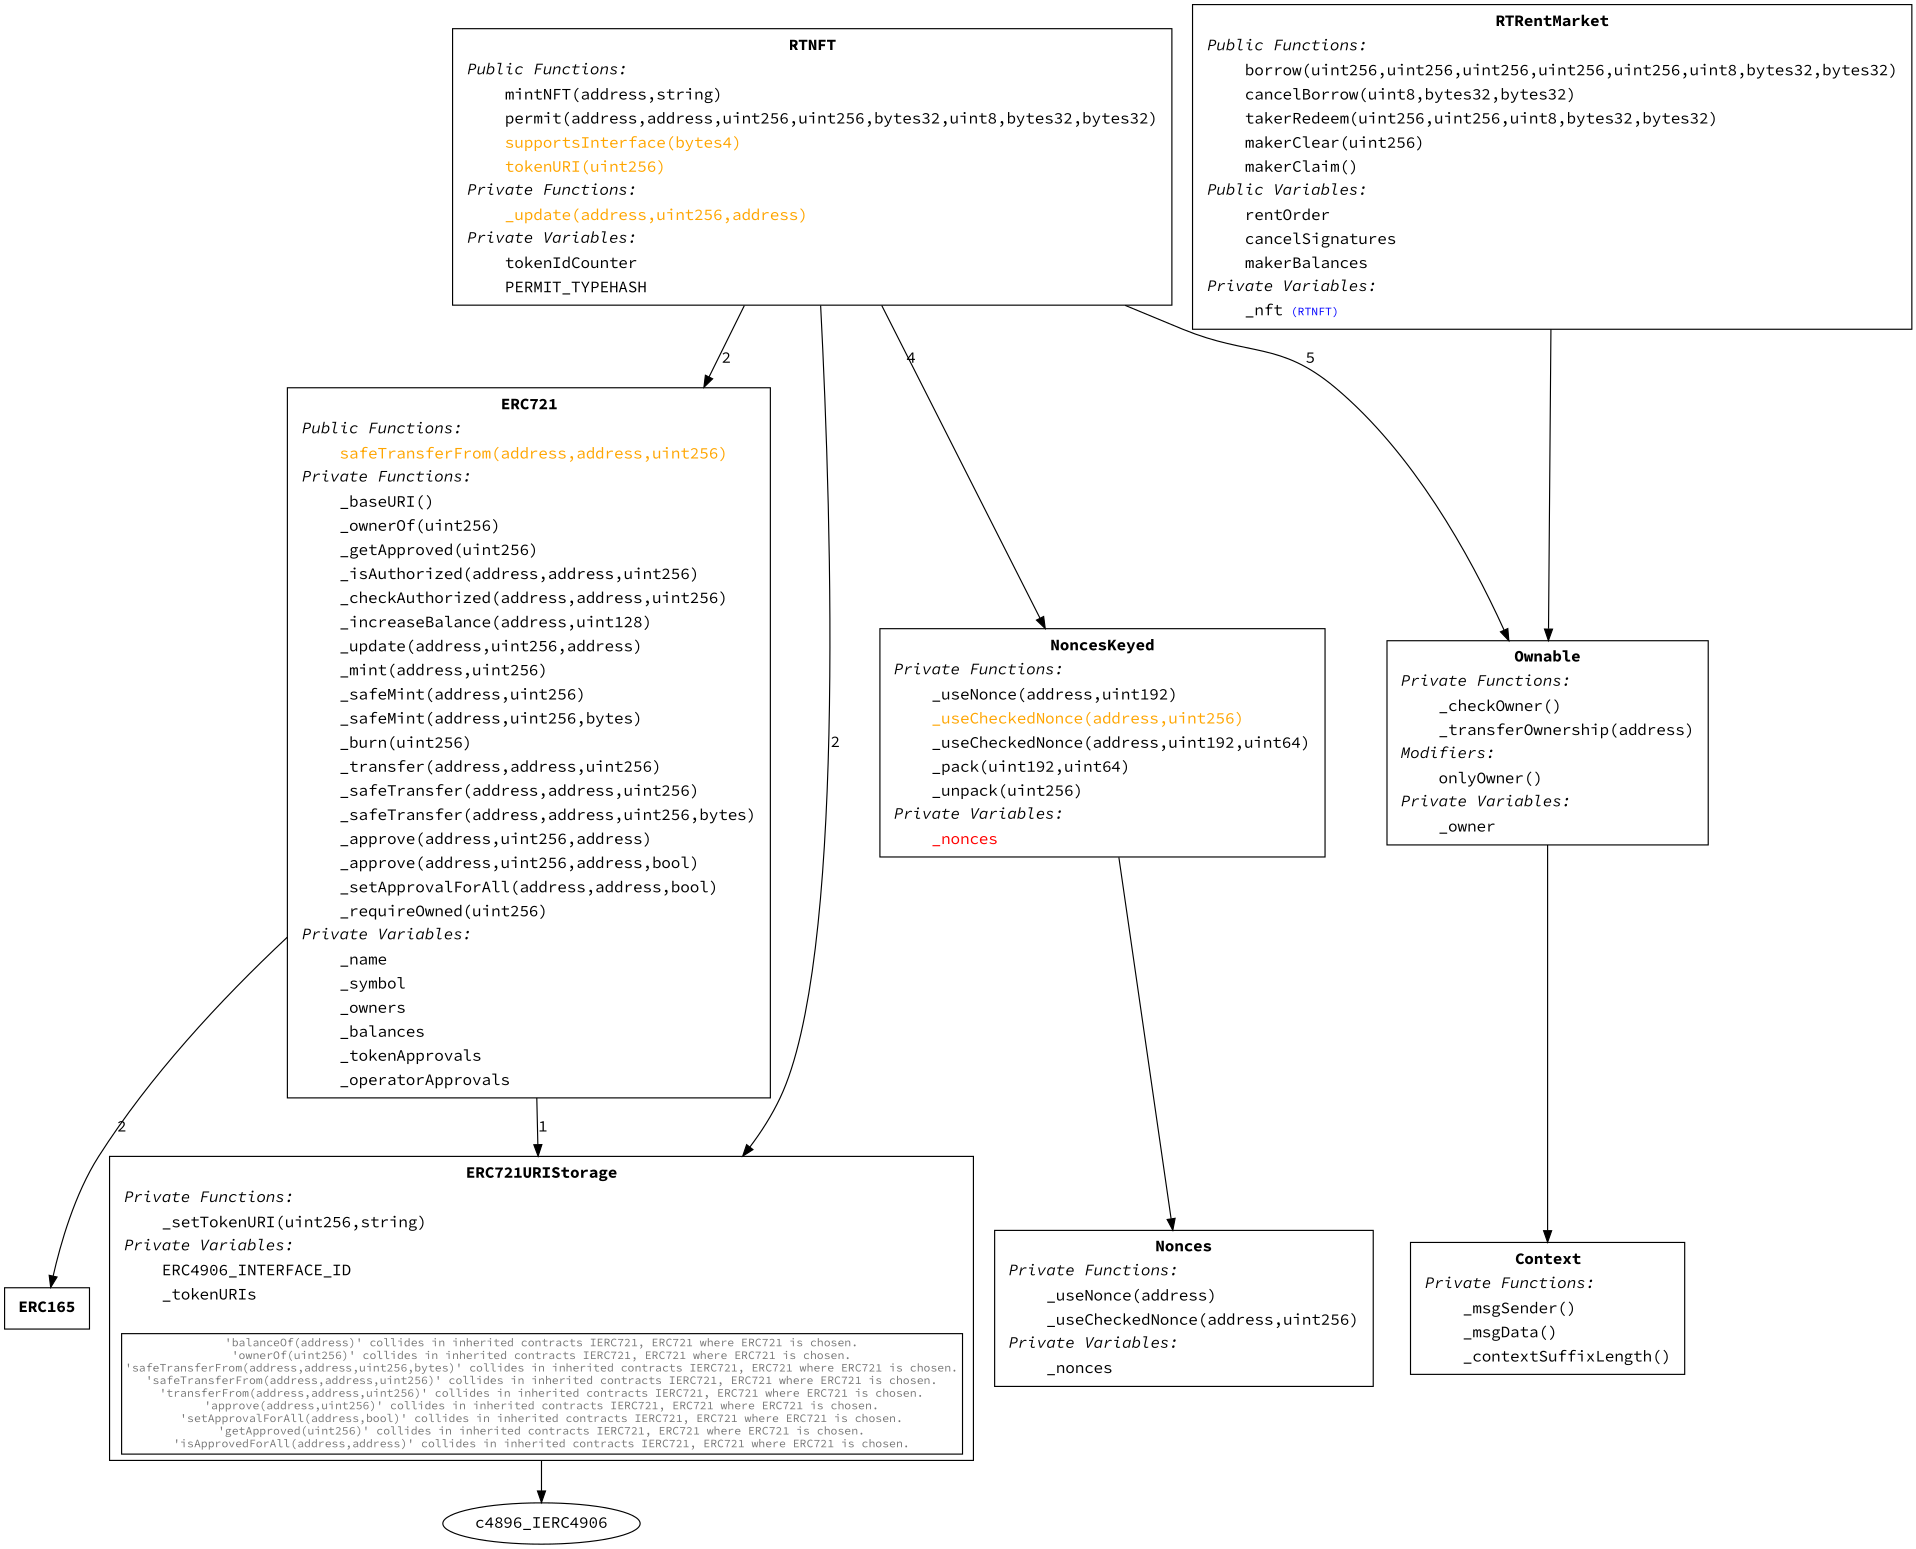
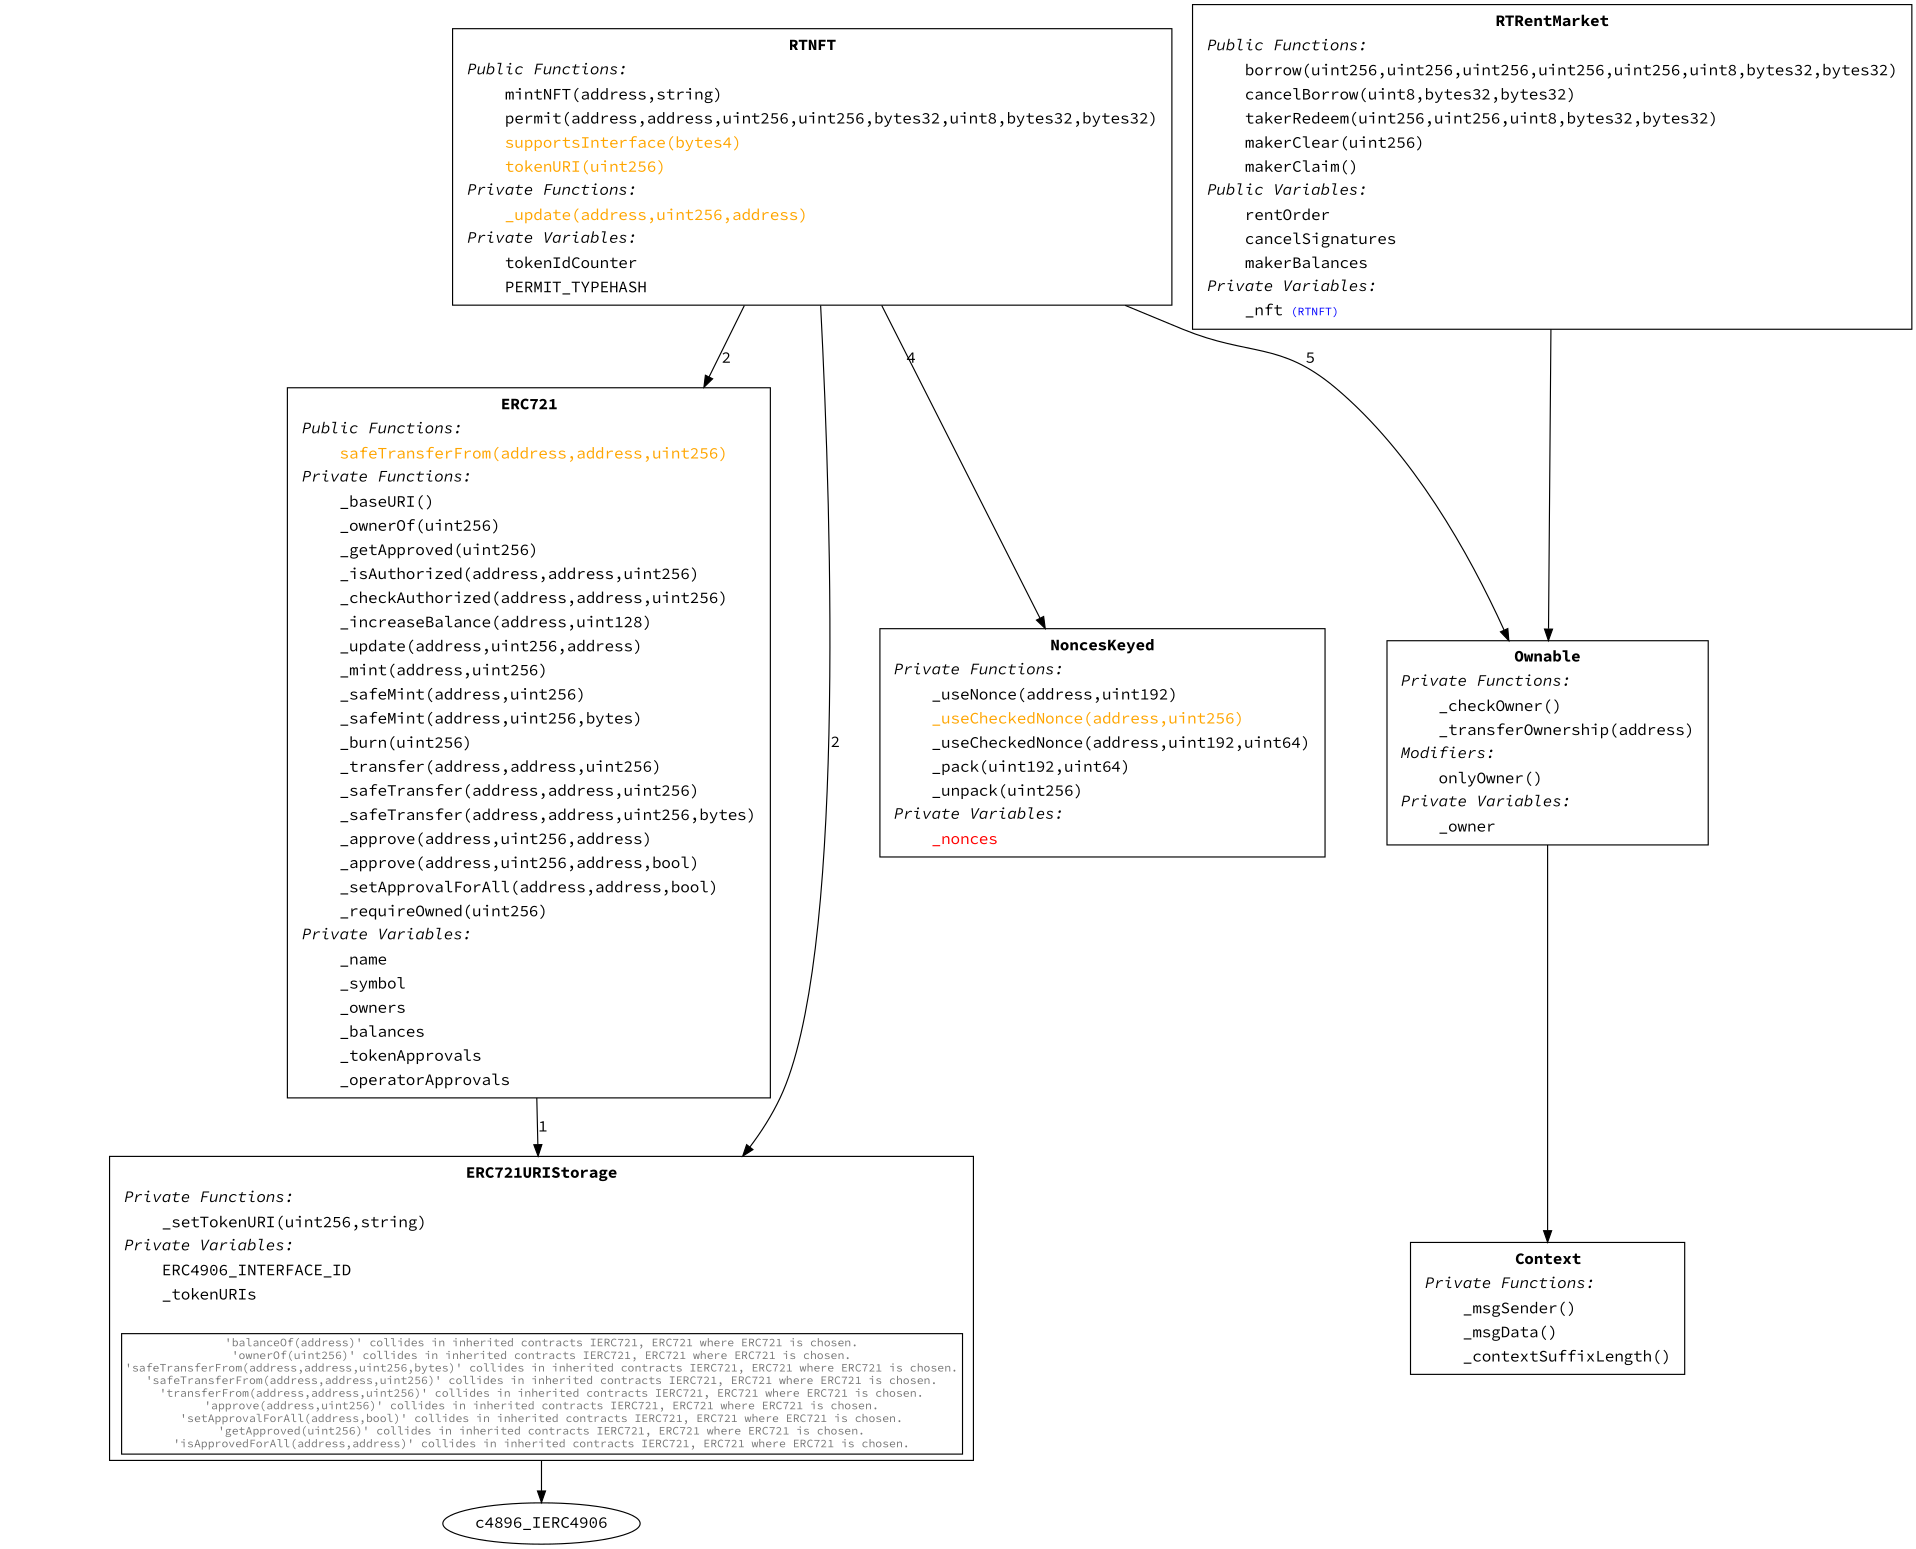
  digraph {
    fontname="Source Code Pro"
    node [fontname="Source Code Pro" shape=box]
    edge [fontname="Source Code Pro"]
    n1 [label=< <TABLE border="0"><TR><TD align="center"><B>Ownable</B></TD></TR><TR><TD align="left"><I>Private Functions:</I></TD></TR><TR><TD align="left">    _checkOwner()</TD></TR><TR><TD align="left">    _transferOwnership(address)</TD></TR><TR><TD align="left"><I>Modifiers:</I></TD></TR><TR><TD align="left">    onlyOwner()</TD></TR><TR><TD align="left"><I>Private Variables:</I></TD></TR><TR><TD align="left">    _owner</TD></TR></TABLE> >]
    n2 [label=< <TABLE border="0"><TR><TD align="center"><B>Context</B></TD></TR><TR><TD align="left"><I>Private Functions:</I></TD></TR><TR><TD align="left">    _msgSender()</TD></TR><TR><TD align="left">    _msgData()</TD></TR><TR><TD align="left">    _contextSuffixLength()</TD></TR></TABLE> >]
    n3 [label=< <TABLE border="0"><TR><TD align="center"><B>ERC721</B></TD></TR><TR><TD align="left"><I>Public Functions:</I></TD></TR><TR><TD align="left"><font color="#FFA500">    safeTransferFrom(address,address,uint256)</font></TD></TR><TR><TD align="left"><I>Private Functions:</I></TD></TR><TR><TD align="left">    _baseURI()</TD></TR><TR><TD align="left">    _ownerOf(uint256)</TD></TR><TR><TD align="left">    _getApproved(uint256)</TD></TR><TR><TD align="left">    _isAuthorized(address,address,uint256)</TD></TR><TR><TD align="left">    _checkAuthorized(address,address,uint256)</TD></TR><TR><TD align="left">    _increaseBalance(address,uint128)</TD></TR><TR><TD align="left">    _update(address,uint256,address)</TD></TR><TR><TD align="left">    _mint(address,uint256)</TD></TR><TR><TD align="left">    _safeMint(address,uint256)</TD></TR><TR><TD align="left">    _safeMint(address,uint256,bytes)</TD></TR><TR><TD align="left">    _burn(uint256)</TD></TR><TR><TD align="left">    _transfer(address,address,uint256)</TD></TR><TR><TD align="left">    _safeTransfer(address,address,uint256)</TD></TR><TR><TD align="left">    _safeTransfer(address,address,uint256,bytes)</TD></TR><TR><TD align="left">    _approve(address,uint256,address)</TD></TR><TR><TD align="left">    _approve(address,uint256,address,bool)</TD></TR><TR><TD align="left">    _setApprovalForAll(address,address,bool)</TD></TR><TR><TD align="left">    _requireOwned(uint256)</TD></TR><TR><TD align="left"><I>Private Variables:</I></TD></TR><TR><TD align="left">    _name</TD></TR><TR><TD align="left">    _symbol</TD></TR><TR><TD align="left">    _owners</TD></TR><TR><TD align="left">    _balances</TD></TR><TR><TD align="left">    _tokenApprovals</TD></TR><TR><TD align="left">    _operatorApprovals</TD></TR></TABLE> >]
-   n4 [label=< <TABLE border="0"><TR><TD align="center"><B>ERC165</B></TD></TR></TABLE> >]
    n5 [label=< <TABLE border="0"><TR><TD align="center"><B>ERC721URIStorage</B></TD></TR><TR><TD align="left"><I>Private Functions:</I></TD></TR><TR><TD align="left">    _setTokenURI(uint256,string)</TD></TR><TR><TD align="left"><I>Private Variables:</I></TD></TR><TR><TD align="left">    ERC4906_INTERFACE_ID</TD></TR><TR><TD align="left">    _tokenURIs</TD></TR><TR><TD><BR/></TD></TR><TR><TD align="left" border="1"><font color="#777777" point-size="10">'balanceOf(address)' collides in inherited contracts IERC721, ERC721 where ERC721 is chosen.<BR/>'ownerOf(uint256)' collides in inherited contracts IERC721, ERC721 where ERC721 is chosen.<BR/>'safeTransferFrom(address,address,uint256,bytes)' collides in inherited contracts IERC721, ERC721 where ERC721 is chosen.<BR/>'safeTransferFrom(address,address,uint256)' collides in inherited contracts IERC721, ERC721 where ERC721 is chosen.<BR/>'transferFrom(address,address,uint256)' collides in inherited contracts IERC721, ERC721 where ERC721 is chosen.<BR/>'approve(address,uint256)' collides in inherited contracts IERC721, ERC721 where ERC721 is chosen.<BR/>'setApprovalForAll(address,bool)' collides in inherited contracts IERC721, ERC721 where ERC721 is chosen.<BR/>'getApproved(uint256)' collides in inherited contracts IERC721, ERC721 where ERC721 is chosen.<BR/>'isApprovedForAll(address,address)' collides in inherited contracts IERC721, ERC721 where ERC721 is chosen.</font></TD></TR></TABLE> >]
    n6 [label=c4896_IERC4906 shape=""]
-   n7 [label=< <TABLE border="0"><TR><TD align="center"><B>Nonces</B></TD></TR><TR><TD align="left"><I>Private Functions:</I></TD></TR><TR><TD align="left">    _useNonce(address)</TD></TR><TR><TD align="left">    _useCheckedNonce(address,uint256)</TD></TR><TR><TD align="left"><I>Private Variables:</I></TD></TR><TR><TD align="left">    _nonces</TD></TR></TABLE> >]
    n8 [label=< <TABLE border="0"><TR><TD align="center"><B>NoncesKeyed</B></TD></TR><TR><TD align="left"><I>Private Functions:</I></TD></TR><TR><TD align="left">    _useNonce(address,uint192)</TD></TR><TR><TD align="left"><font color="#FFA500">    _useCheckedNonce(address,uint256)</font></TD></TR><TR><TD align="left">    _useCheckedNonce(address,uint192,uint64)</TD></TR><TR><TD align="left">    _pack(uint192,uint64)</TD></TR><TR><TD align="left">    _unpack(uint256)</TD></TR><TR><TD align="left"><I>Private Variables:</I></TD></TR><TR><TD align="left"><font color="red">    _nonces</font></TD></TR></TABLE> >]
    n9 [label=< <TABLE border="0"><TR><TD align="center"><B>RTNFT</B></TD></TR><TR><TD align="left"><I>Public Functions:</I></TD></TR><TR><TD align="left">    mintNFT(address,string)</TD></TR><TR><TD align="left">    permit(address,address,uint256,uint256,bytes32,uint8,bytes32,bytes32)</TD></TR><TR><TD align="left"><font color="#FFA500">    supportsInterface(bytes4)</font></TD></TR><TR><TD align="left"><font color="#FFA500">    tokenURI(uint256)</font></TD></TR><TR><TD align="left"><I>Private Functions:</I></TD></TR><TR><TD align="left"><font color="#FFA500">    _update(address,uint256,address)</font></TD></TR><TR><TD align="left"><I>Private Variables:</I></TD></TR><TR><TD align="left">    tokenIdCounter</TD></TR><TR><TD align="left">    PERMIT_TYPEHASH</TD></TR></TABLE> >]
    n10 [label=< <TABLE border="0"><TR><TD align="center"><B>RTRentMarket</B></TD></TR><TR><TD align="left"><I>Public Functions:</I></TD></TR><TR><TD align="left">    borrow(uint256,uint256,uint256,uint256,uint256,uint8,bytes32,bytes32)</TD></TR><TR><TD align="left">    cancelBorrow(uint8,bytes32,bytes32)</TD></TR><TR><TD align="left">    takerRedeem(uint256,uint256,uint8,bytes32,bytes32)</TD></TR><TR><TD align="left">    makerClear(uint256)</TD></TR><TR><TD align="left">    makerClaim()</TD></TR><TR><TD align="left"><I>Public Variables:</I></TD></TR><TR><TD align="left">    rentOrder</TD></TR><TR><TD align="left">    cancelSignatures</TD></TR><TR><TD align="left">    makerBalances</TD></TR><TR><TD align="left"><I>Private Variables:</I></TD></TR><TR><TD align="left">    _nft<font color="blue" POINT-SIZE="10"> (RTNFT)</font></TD></TR></TABLE> >]
    n1 -> n2
-   n3 -> n4 [label=2]
    n3 -> n5 [label=1]
    n5 -> n6
-   n8 -> n7
    n9 -> n1 [label=5]
    n9 -> n3 [label=2]
    n9 -> n5 [label=2]
    n9 -> n8 [label=4]
    n10 -> n1
  }
